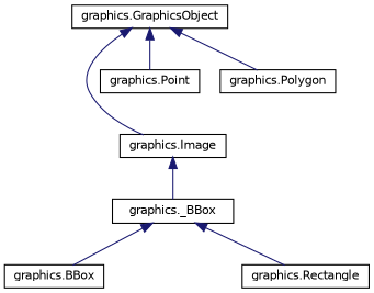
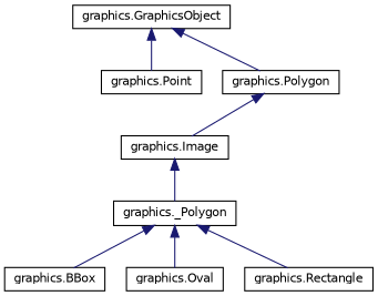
  digraph {
    rankdir=TB
    node [color=black fillcolor=white fontname=Helvetica fontsize=10 shape=record style=filled]
    edge [color=midnightblue dir=back fontname=Helvetica fontsize=10 labelfontname=Helvetica labelfontsize=10 style=solid]
    n1 [height=0.2 label="graphics.GraphicsObject" width=0.4]
    n2 [height=0.2 label="graphics.Image" width=0.4]
    n3 [height=0.2 label="graphics.Point" width=0.4]
    n4 [height=0.2 label="graphics.Polygon" width=0.4]
-   n5 [height=0.2 label="graphics._BBox" width=0.4]
+   n5 [height=0.2 label="graphics._Polygon" width=0.4]
    n6 [height=0.2 label="graphics.BBox" width=0.4]
+   n7 [height=0.2 label="graphics.Oval" width=0.4]
    n8 [height=0.2 label="graphics.Rectangle" width=0.4]
-   n1 -> n2
+   n4 -> n2
    n1 -> n3
    n1 -> n4
    n2 -> n5
    n5 -> n6
+   n5 -> n7
    n5 -> n8
  }
